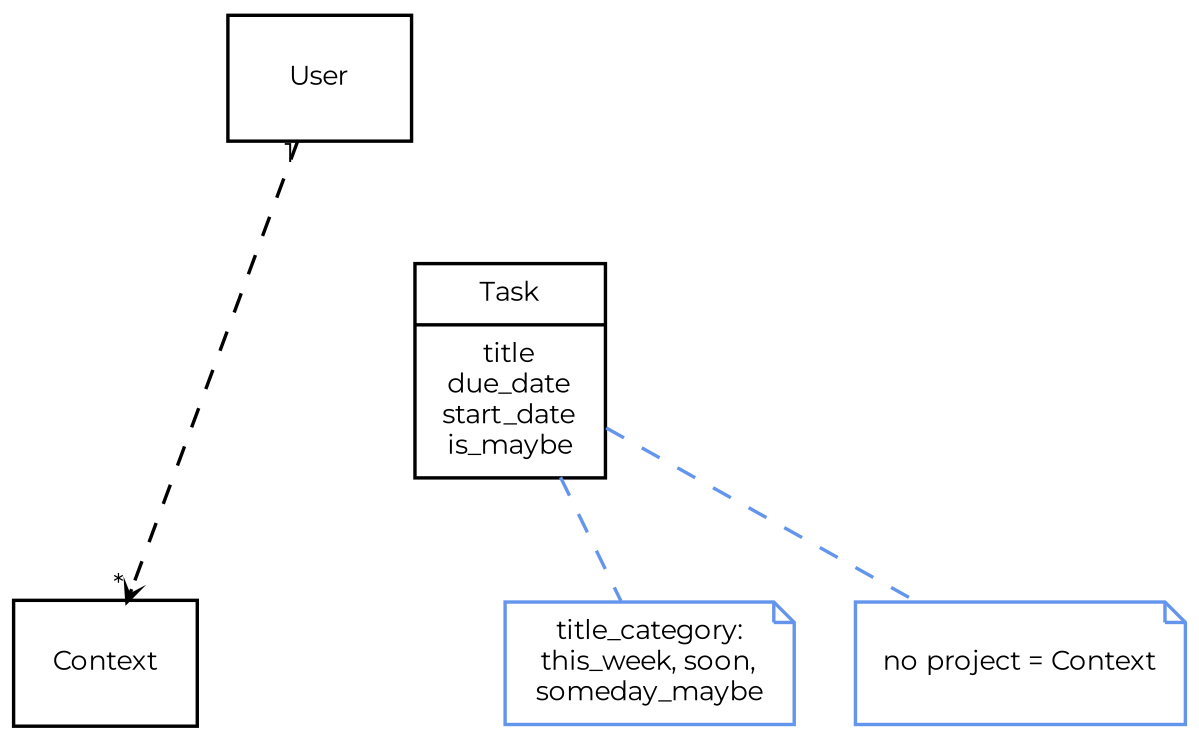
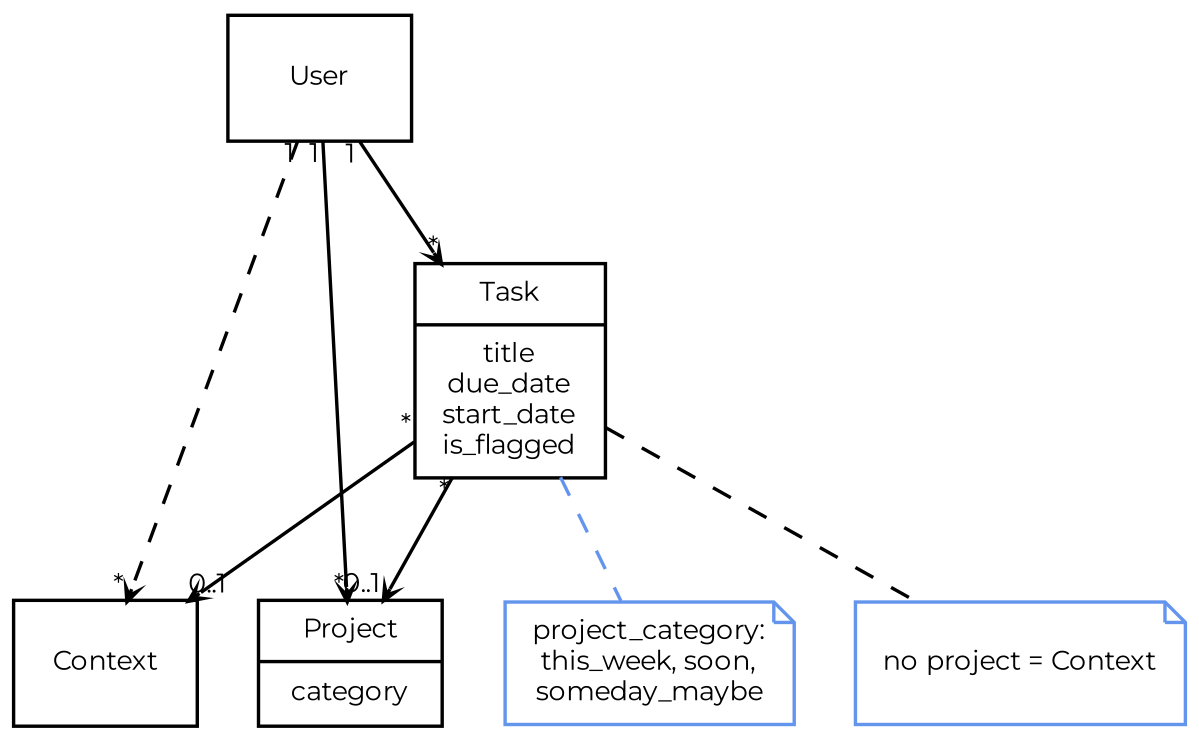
  digraph {
    fontname=Montserrat
    fontsize=8
    node [fontname=Montserrat fontsize=8 shape=record]
    edge [arrowhead=open arrowsize=.4 fontname=Montserrat fontsize=8 headlabel="*" taillabel=1]
    n1 [label=Context]
-   n3 [color=cornflowerblue fillcolor=white label="title_category:\nthis_week, soon,\nsomeday_maybe" shape=note style=filled]
-   n4 [label="{Task | title\ndue_date\nstart_date\nis_maybe}"]
+   n2 [label="{Project | category}"]
+   n3 [color=cornflowerblue fillcolor=white label="project_category:\nthis_week, soon,\nsomeday_maybe" shape=note style=filled]
+   n4 [label="{Task | title\ndue_date\nstart_date\nis_flagged}"]
    n5 [color=cornflowerblue fillcolor=white label="no project = Context" shape=note style=filled]
    n6 [label=User]
+   n4 -> n1 [headlabel="0..1" taillabel="*"]
+   n4 -> n2 [headlabel="0..1" taillabel="*"]
    n4 -> n3 [arrowhead=none arrowsize=1 arrowtail=none color=cornflowerblue dir=back style=dashed headlabel="" taillabel=""]
-   n4 -> n5 [arrowhead=none arrowsize=1 arrowtail=none color=cornflowerblue dir=back style=dashed headlabel="" taillabel=""]
+   n4 -> n5 [arrowhead=none arrowsize=1 arrowtail=none color=black dir=back style=dashed headlabel="" taillabel=""]
    n6 -> n1 [style=dashed]
+   n6 -> n2
+   n6 -> n4
  }
